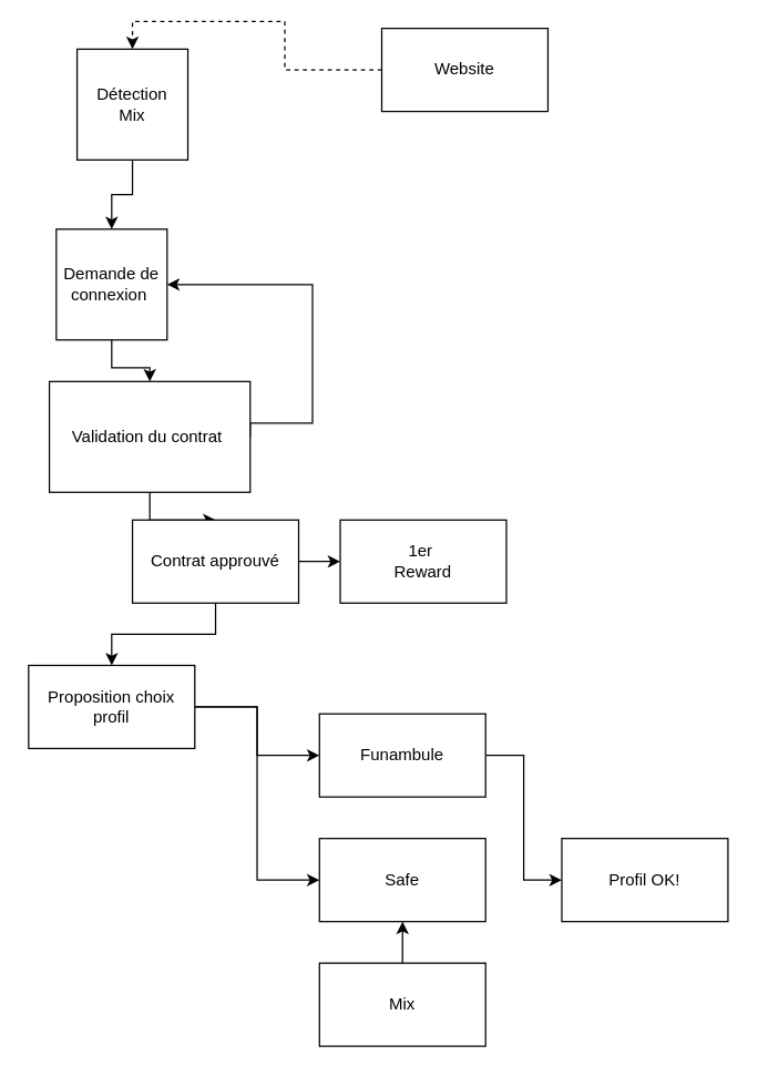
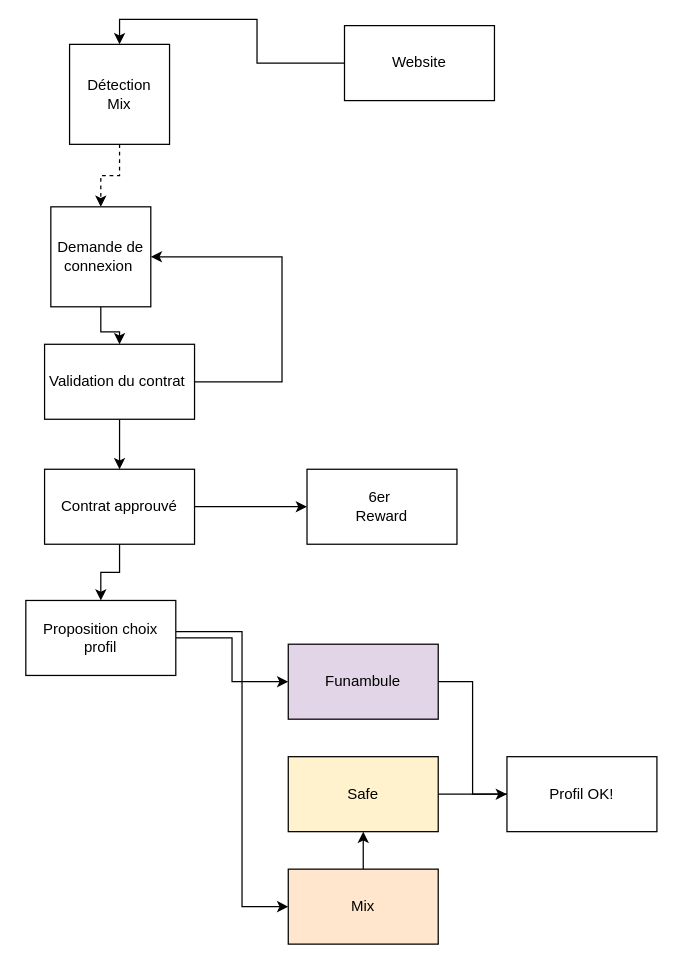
  <mxCell id="0" />
  <mxCell id="1" parent="0" />
- <mxCell id="2" style="edgeStyle=orthogonalEdgeStyle;rounded=0;orthogonalLoop=1;jettySize=auto;html=1;entryX=0.5;entryY=0;entryDx=0;entryDy=0;exitX=0.5;exitY=1;exitDx=0;exitDy=0;" edge="1" parent="1" source="18" target="5"><mxGeometry relative="1" as="geometry"><mxPoint x="95" y="125" as="sourcePoint" /></mxGeometry></mxCell>
+ <mxCell id="2" style="edgeStyle=orthogonalEdgeStyle;rounded=0;orthogonalLoop=1;jettySize=auto;html=1;entryX=0.5;entryY=0;entryDx=0;entryDy=0;exitX=0.5;exitY=1;exitDx=0;exitDy=0;dashed=1;" edge="1" parent="1" source="18" target="5"><mxGeometry relative="1" as="geometry"><mxPoint x="95" y="125" as="sourcePoint" /></mxGeometry></mxCell>
  <mxCell id="3" value="Website" style="whiteSpace=wrap;html=1;" vertex="1" parent="1"><mxGeometry x="275" y="20" width="120" height="60" as="geometry" /></mxCell>
  <mxCell id="4" value="" style="edgeStyle=orthogonalEdgeStyle;rounded=0;orthogonalLoop=1;jettySize=auto;html=1;" edge="1" parent="1" source="5" target="8"><mxGeometry relative="1" as="geometry" /></mxCell>
  <mxCell id="5" value="Demande de connexion&amp;nbsp;" style="whiteSpace=wrap;html=1;aspect=fixed;" vertex="1" parent="1"><mxGeometry x="40" y="165" width="80" height="80" as="geometry" /></mxCell>
  <mxCell id="6" value="" style="edgeStyle=orthogonalEdgeStyle;rounded=0;orthogonalLoop=1;jettySize=auto;html=1;entryX=1;entryY=0.5;entryDx=0;entryDy=0;exitX=1;exitY=0.5;exitDx=0;exitDy=0;" edge="1" parent="1" source="8" target="5"><mxGeometry relative="1" as="geometry"><mxPoint x="255" y="345" as="targetPoint" /><Array as="points"><mxPoint x="225" y="305" /><mxPoint x="225" y="205" /></Array></mxGeometry></mxCell>
  <mxCell id="7" value="" style="edgeStyle=orthogonalEdgeStyle;rounded=0;orthogonalLoop=1;jettySize=auto;html=1;" edge="1" parent="1" source="8" target="11"><mxGeometry relative="1" as="geometry" /></mxCell>
- <mxCell id="8" value="Validation du contrat&amp;nbsp;" style="whiteSpace=wrap;html=1;" vertex="1" parent="1"><mxGeometry x="35" y="275" width="145" height="80" as="geometry" /></mxCell>
+ <mxCell id="8" value="Validation du contrat&amp;nbsp;" style="whiteSpace=wrap;html=1;" vertex="1" parent="1"><mxGeometry x="35" y="275" width="120" height="60" as="geometry" /></mxCell>
  <mxCell id="9" value="" style="edgeStyle=orthogonalEdgeStyle;rounded=0;orthogonalLoop=1;jettySize=auto;html=1;" edge="1" parent="1" source="11" target="15"><mxGeometry relative="1" as="geometry" /></mxCell>
  <mxCell id="10" value="" style="edgeStyle=orthogonalEdgeStyle;rounded=0;orthogonalLoop=1;jettySize=auto;html=1;" edge="1" parent="1" source="11" target="16"><mxGeometry relative="1" as="geometry" /></mxCell>
- <mxCell id="11" value="Contrat approuvé" style="whiteSpace=wrap;html=1;" vertex="1" parent="1"><mxGeometry x="95" y="375" width="120" height="60" as="geometry" /></mxCell>
+ <mxCell id="11" value="Contrat approuvé" style="whiteSpace=wrap;html=1;" vertex="1" parent="1"><mxGeometry x="35" y="375" width="120" height="60" as="geometry" /></mxCell>
  <mxCell id="12" value="" style="edgeStyle=orthogonalEdgeStyle;rounded=0;orthogonalLoop=1;jettySize=auto;html=1;" edge="1" parent="1" source="15" target="20"><mxGeometry relative="1" as="geometry" /></mxCell>
- <mxCell id="13" style="edgeStyle=orthogonalEdgeStyle;rounded=0;orthogonalLoop=1;jettySize=auto;html=1;entryX=0;entryY=0.5;entryDx=0;entryDy=0;" edge="1" parent="1" source="15" target="22"><mxGeometry relative="1" as="geometry" /></mxCell>
+ <mxCell id="14" style="edgeStyle=orthogonalEdgeStyle;rounded=0;orthogonalLoop=1;jettySize=auto;html=1;entryX=0;entryY=0.5;entryDx=0;entryDy=0;" edge="1" parent="1" source="15" target="24"><mxGeometry relative="1" as="geometry"><Array as="points"><mxPoint x="193" y="505" /><mxPoint x="193" y="725" /></Array></mxGeometry></mxCell>
  <mxCell id="15" value="Proposition choix profil" style="whiteSpace=wrap;html=1;" vertex="1" parent="1"><mxGeometry x="20" y="480" width="120" height="60" as="geometry" /></mxCell>
- <mxCell id="16" value="1er&amp;nbsp;&lt;div&gt;Reward&lt;/div&gt;" style="whiteSpace=wrap;html=1;" vertex="1" parent="1"><mxGeometry x="245" y="375" width="120" height="60" as="geometry" /></mxCell>
- <mxCell id="17" value="" style="edgeStyle=orthogonalEdgeStyle;rounded=0;orthogonalLoop=1;jettySize=auto;html=1;entryX=0.5;entryY=0;entryDx=0;entryDy=0;dashed=1;" edge="1" parent="1" source="3" target="18"><mxGeometry relative="1" as="geometry"><mxPoint x="275" y="25" as="sourcePoint" /><mxPoint x="95" y="165" as="targetPoint" /></mxGeometry></mxCell>
+ <mxCell id="16" value="6er&amp;nbsp;&lt;div&gt;Reward&lt;/div&gt;" style="whiteSpace=wrap;html=1;" vertex="1" parent="1"><mxGeometry x="245" y="375" width="120" height="60" as="geometry" /></mxCell>
+ <mxCell id="17" value="" style="edgeStyle=orthogonalEdgeStyle;rounded=0;orthogonalLoop=1;jettySize=auto;html=1;entryX=0.5;entryY=0;entryDx=0;entryDy=0;" edge="1" parent="1" source="3" target="18"><mxGeometry relative="1" as="geometry"><mxPoint x="275" y="25" as="sourcePoint" /><mxPoint x="95" y="165" as="targetPoint" /></mxGeometry></mxCell>
  <mxCell id="18" value="Détection&lt;div&gt;Mix&lt;/div&gt;" style="whiteSpace=wrap;html=1;aspect=fixed;" vertex="1" parent="1"><mxGeometry x="55" y="35" width="80" height="80" as="geometry" /></mxCell>
- <mxCell id="19" style="edgeStyle=orthogonalEdgeStyle;rounded=0;orthogonalLoop=1;jettySize=auto;html=1;entryX=0;entryY=0.5;entryDx=0;entryDy=0;" edge="1" parent="1" source="20" target="25"><mxGeometry relative="1" as="geometry" /></mxCell>
- <mxCell id="20" value="Funambule" style="whiteSpace=wrap;html=1;" vertex="1" parent="1"><mxGeometry x="230" y="515" width="120" height="60" as="geometry" /></mxCell>
- <mxCell id="22" value="Safe" style="whiteSpace=wrap;html=1;" vertex="1" parent="1"><mxGeometry x="230" y="605" width="120" height="60" as="geometry" /></mxCell>
+ <mxCell id="19" style="edgeStyle=orthogonalEdgeStyle;rounded=0;orthogonalLoop=1;jettySize=auto;html=1;entryX=0;entryY=0.5;entryDx=0;entryDy=0;endArrow=none;" edge="1" parent="1" source="20" target="25"><mxGeometry relative="1" as="geometry" /></mxCell>
+ <mxCell id="20" value="Funambule" style="whiteSpace=wrap;html=1;fillColor=#e1d5e7;" vertex="1" parent="1"><mxGeometry x="230" y="515" width="120" height="60" as="geometry" /></mxCell>
+ <mxCell id="21" style="edgeStyle=orthogonalEdgeStyle;rounded=0;orthogonalLoop=1;jettySize=auto;html=1;entryX=0;entryY=0.5;entryDx=0;entryDy=0;" edge="1" parent="1" source="22" target="25"><mxGeometry relative="1" as="geometry" /></mxCell>
+ <mxCell id="22" value="Safe" style="whiteSpace=wrap;html=1;fillColor=#fff2cc;" vertex="1" parent="1"><mxGeometry x="230" y="605" width="120" height="60" as="geometry" /></mxCell>
  <mxCell id="23" style="edgeStyle=orthogonalEdgeStyle;rounded=0;orthogonalLoop=1;jettySize=auto;html=1;" edge="1" parent="1" source="24" target="22"><mxGeometry relative="1" as="geometry" /></mxCell>
- <mxCell id="24" value="Mix" style="whiteSpace=wrap;html=1;" vertex="1" parent="1"><mxGeometry x="230" y="695" width="120" height="60" as="geometry" /></mxCell>
+ <mxCell id="24" value="Mix" style="whiteSpace=wrap;html=1;fillColor=#ffe6cc;" vertex="1" parent="1"><mxGeometry x="230" y="695" width="120" height="60" as="geometry" /></mxCell>
  <mxCell id="25" value="Profil OK!" style="whiteSpace=wrap;html=1;" vertex="1" parent="1"><mxGeometry x="405" y="605" width="120" height="60" as="geometry" /></mxCell>
